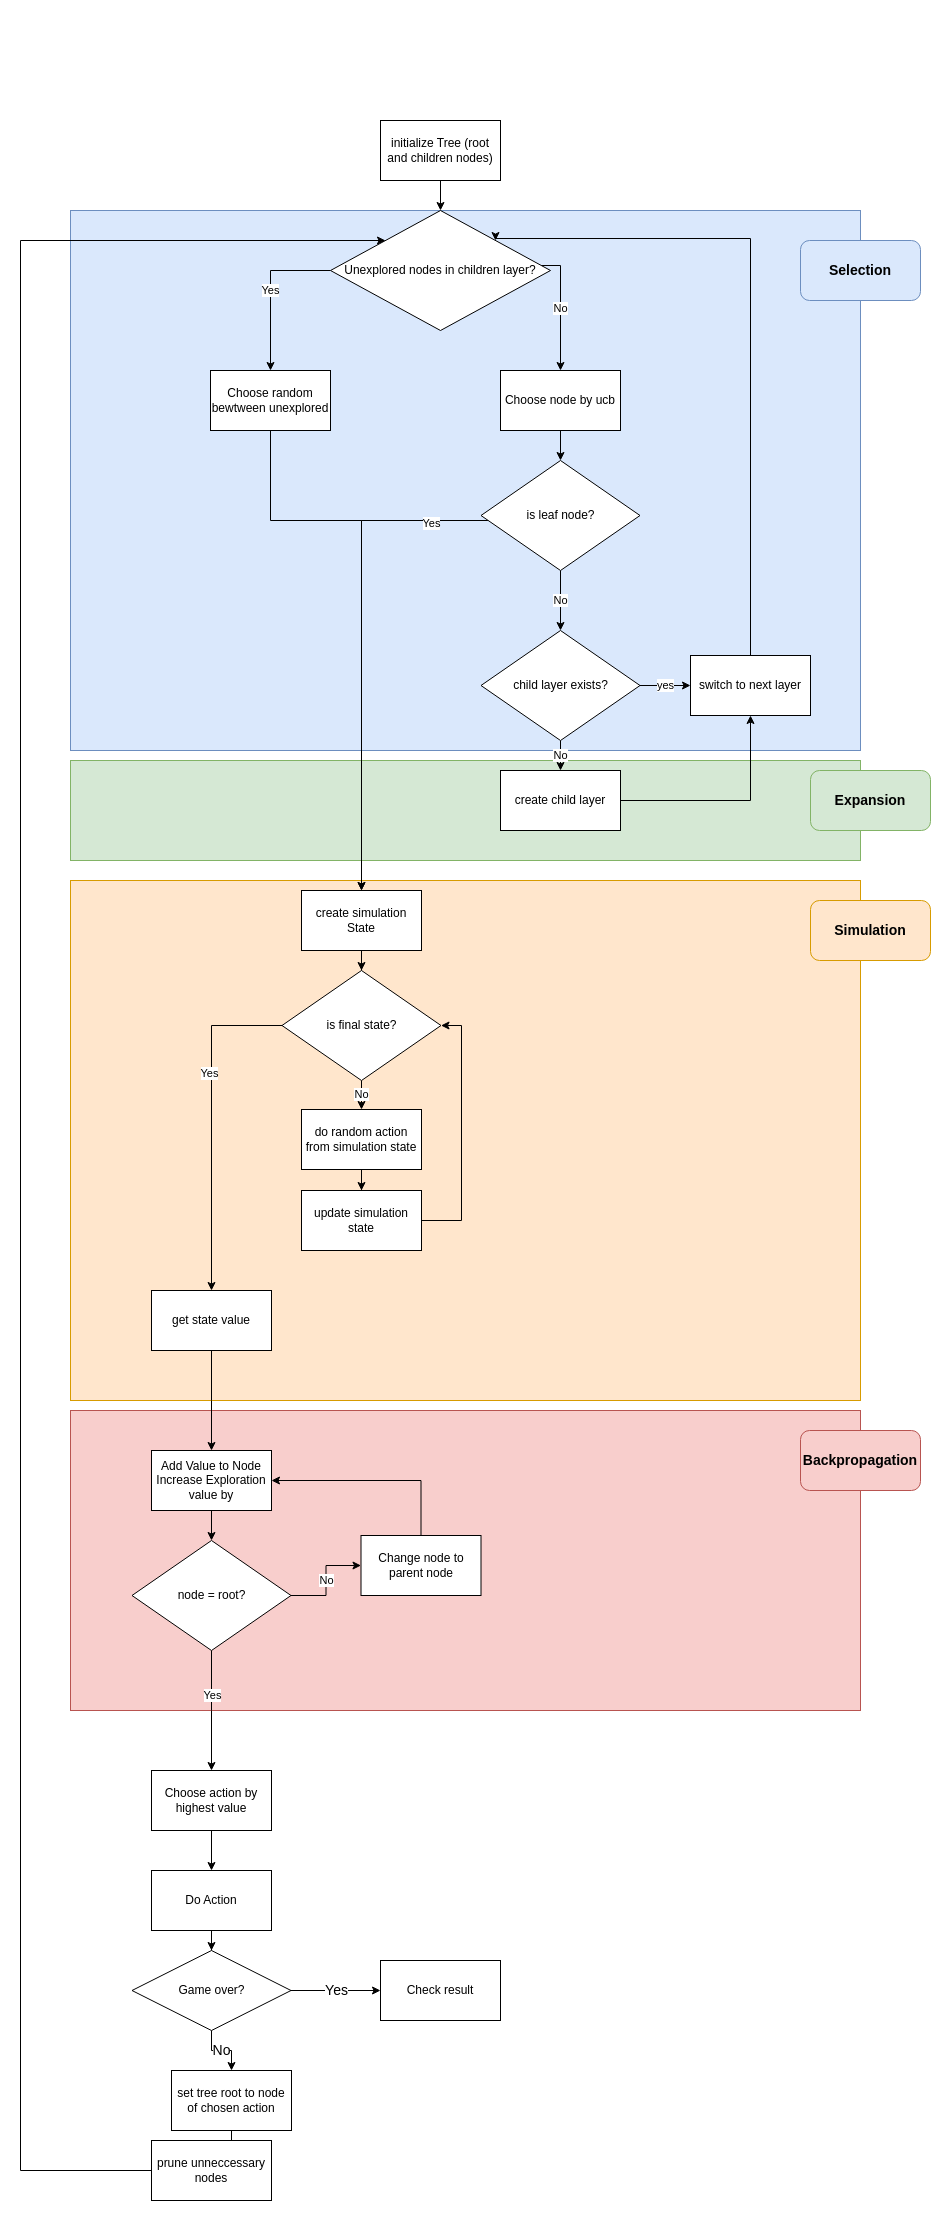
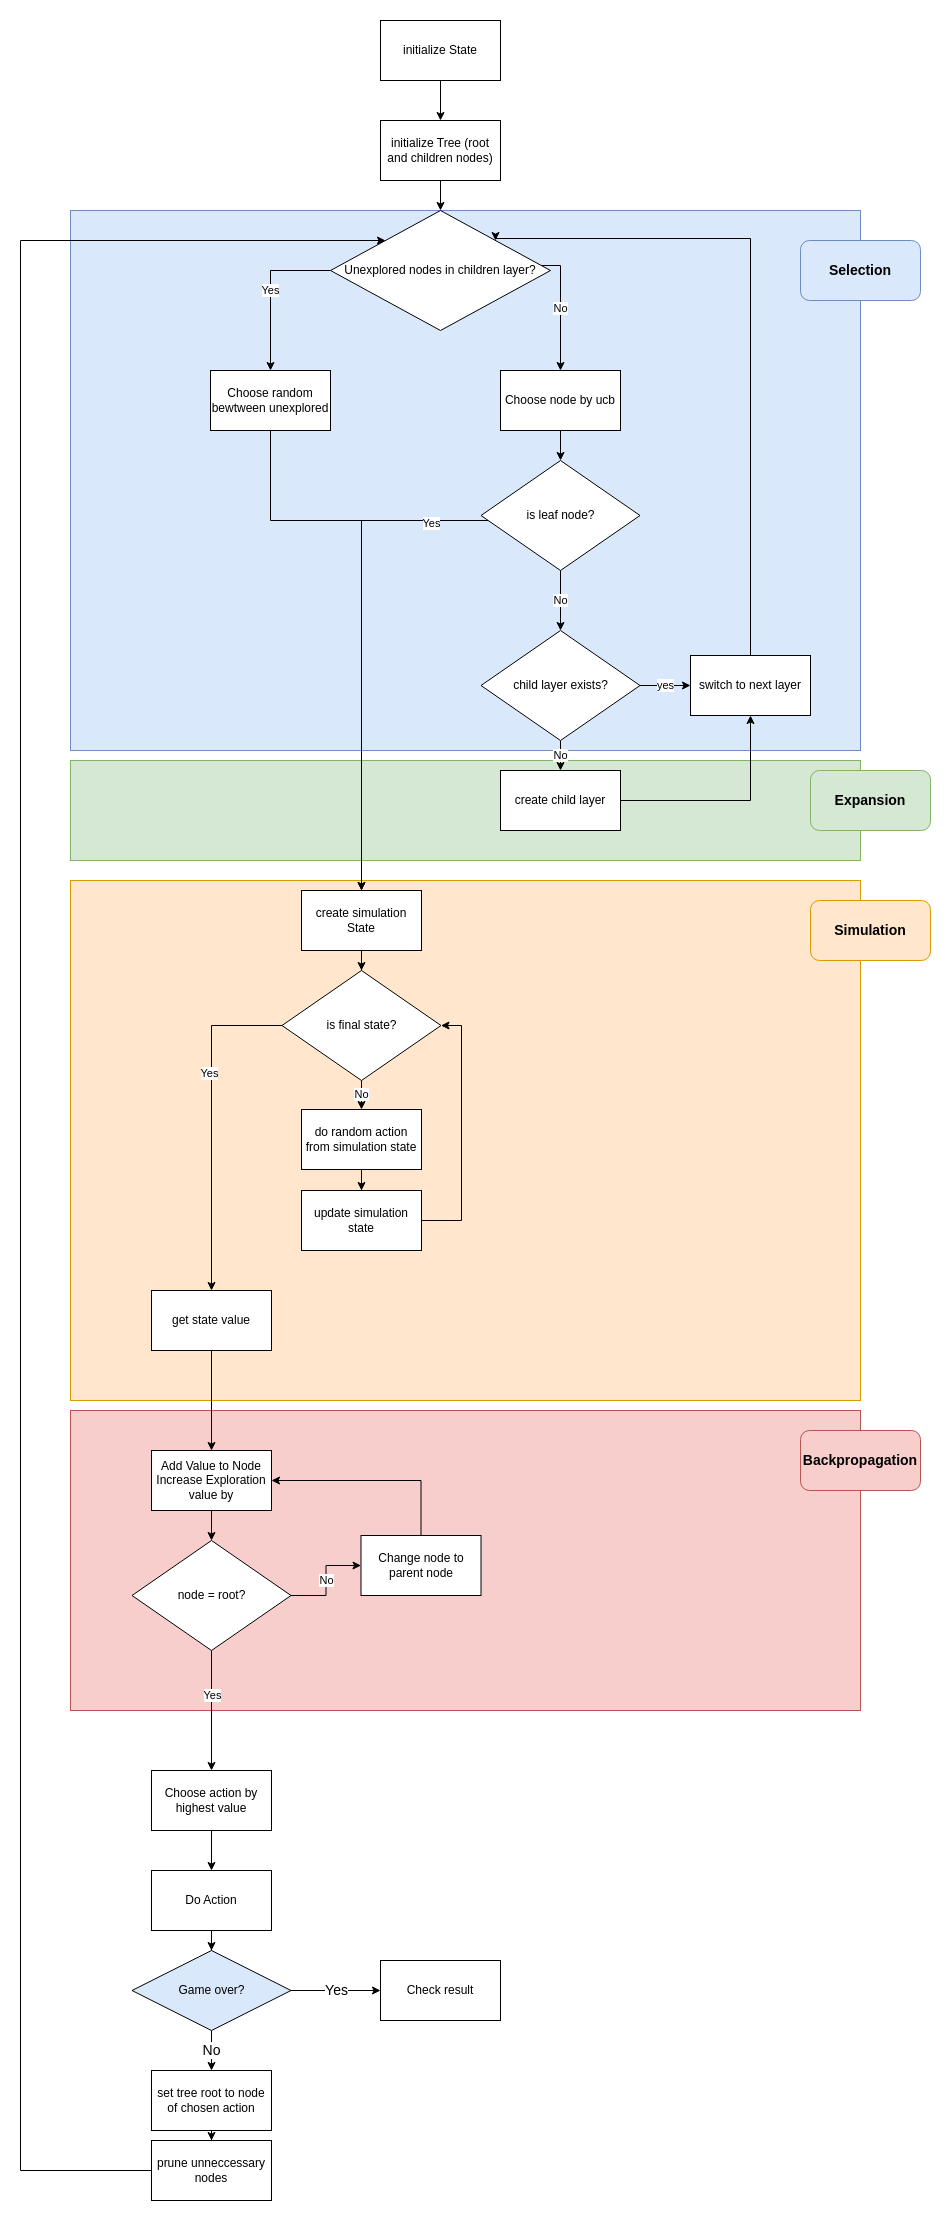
  <mxCell id="0" />
  <mxCell id="1" parent="0" />
  <mxCell id="2" value="" style="rounded=0;whiteSpace=wrap;html=1;fillColor=#f8cecc;strokeColor=#b85450;" vertex="1" parent="1"><mxGeometry x="70" y="1410" width="790" height="300" as="geometry" /></mxCell>
  <mxCell id="3" value="" style="rounded=0;whiteSpace=wrap;html=1;fillColor=#ffe6cc;strokeColor=#d79b00;" vertex="1" parent="1"><mxGeometry x="70" y="880" width="790" height="520" as="geometry" /></mxCell>
  <mxCell id="4" value="" style="rounded=0;whiteSpace=wrap;html=1;fillColor=#d5e8d4;strokeColor=#82b366;" vertex="1" parent="1"><mxGeometry x="70" y="760" width="790" height="100" as="geometry" /></mxCell>
  <mxCell id="5" value="" style="rounded=0;whiteSpace=wrap;html=1;fillColor=#dae8fc;strokeColor=#6c8ebf;" vertex="1" parent="1"><mxGeometry x="70" y="210" width="790" height="540" as="geometry" /></mxCell>
+ <mxCell id="6" style="edgeStyle=orthogonalEdgeStyle;rounded=0;orthogonalLoop=1;jettySize=auto;html=1;entryX=0.5;entryY=0;entryDx=0;entryDy=0;" edge="1" parent="1" source="7" target="9"><mxGeometry relative="1" as="geometry" /></mxCell>
+ <mxCell id="7" value="initialize State" style="rounded=0;whiteSpace=wrap;html=1;" vertex="1" parent="1"><mxGeometry x="380" y="20" width="120" height="60" as="geometry" /></mxCell>
  <mxCell id="8" style="edgeStyle=orthogonalEdgeStyle;rounded=0;orthogonalLoop=1;jettySize=auto;html=1;entryX=0.5;entryY=0;entryDx=0;entryDy=0;" edge="1" parent="1" source="9" target="12"><mxGeometry relative="1" as="geometry" /></mxCell>
  <mxCell id="9" value="initialize Tree (root and children nodes)" style="rounded=0;whiteSpace=wrap;html=1;" vertex="1" parent="1"><mxGeometry x="380" y="120" width="120" height="60" as="geometry" /></mxCell>
  <mxCell id="10" value="No" style="edgeStyle=orthogonalEdgeStyle;rounded=0;orthogonalLoop=1;jettySize=auto;html=1;" edge="1" parent="1" source="12" target="14"><mxGeometry relative="1" as="geometry"><Array as="points"><mxPoint x="560" y="265" /></Array></mxGeometry></mxCell>
  <mxCell id="11" value="Yes" style="edgeStyle=orthogonalEdgeStyle;rounded=0;orthogonalLoop=1;jettySize=auto;html=1;entryX=0.5;entryY=0;entryDx=0;entryDy=0;" edge="1" parent="1" source="12" target="27"><mxGeometry relative="1" as="geometry"><Array as="points"><mxPoint x="270" y="270" /></Array></mxGeometry></mxCell>
  <mxCell id="12" value="Unexplored nodes in children layer?" style="rhombus;whiteSpace=wrap;html=1;" vertex="1" parent="1"><mxGeometry x="330" y="210" width="220" height="120" as="geometry" /></mxCell>
  <mxCell id="13" style="edgeStyle=orthogonalEdgeStyle;rounded=0;orthogonalLoop=1;jettySize=auto;html=1;entryX=0.5;entryY=0;entryDx=0;entryDy=0;" edge="1" parent="1" source="14" target="18"><mxGeometry relative="1" as="geometry" /></mxCell>
  <mxCell id="14" value="Choose node by ucb" style="rounded=0;whiteSpace=wrap;html=1;" vertex="1" parent="1"><mxGeometry x="500" y="370" width="120" height="60" as="geometry" /></mxCell>
  <mxCell id="15" value="No" style="edgeStyle=orthogonalEdgeStyle;rounded=0;orthogonalLoop=1;jettySize=auto;html=1;" edge="1" parent="1" source="18"><mxGeometry relative="1" as="geometry"><mxPoint x="560" y="630" as="targetPoint" /></mxGeometry></mxCell>
  <mxCell id="16" style="edgeStyle=orthogonalEdgeStyle;rounded=0;orthogonalLoop=1;jettySize=auto;html=1;" edge="1" parent="1" source="18" target="29"><mxGeometry relative="1" as="geometry"><Array as="points"><mxPoint x="361" y="520" /></Array></mxGeometry></mxCell>
  <mxCell id="17" value="Yes" style="edgeLabel;html=1;align=center;verticalAlign=middle;resizable=0;points=[];" vertex="1" connectable="0" parent="16"><mxGeometry x="-0.766" y="2" relative="1" as="geometry"><mxPoint x="1" as="offset" /></mxGeometry></mxCell>
  <mxCell id="18" value="is leaf node?" style="rhombus;whiteSpace=wrap;html=1;" vertex="1" parent="1"><mxGeometry x="480.5" y="460" width="159" height="110" as="geometry" /></mxCell>
  <mxCell id="19" value="No" style="edgeStyle=orthogonalEdgeStyle;rounded=0;orthogonalLoop=1;jettySize=auto;html=1;entryX=0.5;entryY=0;entryDx=0;entryDy=0;" edge="1" parent="1" source="21" target="23"><mxGeometry relative="1" as="geometry" /></mxCell>
  <mxCell id="20" value="yes" style="edgeStyle=orthogonalEdgeStyle;rounded=0;orthogonalLoop=1;jettySize=auto;html=1;entryX=0;entryY=0.5;entryDx=0;entryDy=0;" edge="1" parent="1" source="21" target="25"><mxGeometry relative="1" as="geometry" /></mxCell>
  <mxCell id="21" value="child layer exists?" style="rhombus;whiteSpace=wrap;html=1;" vertex="1" parent="1"><mxGeometry x="480.5" y="630" width="159" height="110" as="geometry" /></mxCell>
  <mxCell id="22" style="edgeStyle=orthogonalEdgeStyle;rounded=0;orthogonalLoop=1;jettySize=auto;html=1;entryX=0.5;entryY=1;entryDx=0;entryDy=0;" edge="1" parent="1" source="23" target="25"><mxGeometry relative="1" as="geometry" /></mxCell>
  <mxCell id="23" value="create child layer" style="rounded=0;whiteSpace=wrap;html=1;" vertex="1" parent="1"><mxGeometry x="500" y="770" width="120" height="60" as="geometry" /></mxCell>
  <mxCell id="24" style="edgeStyle=orthogonalEdgeStyle;rounded=0;orthogonalLoop=1;jettySize=auto;html=1;entryX=1;entryY=0;entryDx=0;entryDy=0;" edge="1" parent="1" source="25" target="12"><mxGeometry relative="1" as="geometry"><Array as="points"><mxPoint x="750" y="238" /></Array></mxGeometry></mxCell>
  <mxCell id="25" value="switch to next layer" style="rounded=0;whiteSpace=wrap;html=1;" vertex="1" parent="1"><mxGeometry x="690" y="655" width="120" height="60" as="geometry" /></mxCell>
  <mxCell id="26" style="edgeStyle=orthogonalEdgeStyle;rounded=0;orthogonalLoop=1;jettySize=auto;html=1;entryX=0.5;entryY=0;entryDx=0;entryDy=0;" edge="1" parent="1" source="27" target="29"><mxGeometry relative="1" as="geometry"><Array as="points"><mxPoint x="270" y="520" /><mxPoint x="361" y="520" /></Array></mxGeometry></mxCell>
  <mxCell id="27" value="Choose random bewtween unexplored" style="rounded=0;whiteSpace=wrap;html=1;" vertex="1" parent="1"><mxGeometry x="210" y="370" width="120" height="60" as="geometry" /></mxCell>
  <mxCell id="28" style="edgeStyle=orthogonalEdgeStyle;rounded=0;orthogonalLoop=1;jettySize=auto;html=1;entryX=0.5;entryY=0;entryDx=0;entryDy=0;" edge="1" parent="1" source="29" target="33"><mxGeometry relative="1" as="geometry" /></mxCell>
  <mxCell id="29" value="create simulation State&lt;span style=&quot;color: rgba(0 , 0 , 0 , 0) ; font-family: monospace ; font-size: 0px&quot;&gt;%3CmxGraphModel%3E%3Croot%3E%3CmxCell%20id%3D%220%22%2F%3E%3CmxCell%20id%3D%221%22%20parent%3D%220%22%2F%3E%3CmxCell%20id%3D%222%22%20value%3D%22Choose%20random%20bewtween%20unexplored%22%20style%3D%22rounded%3D0%3BwhiteSpace%3Dwrap%3Bhtml%3D1%3B%22%20vertex%3D%221%22%20parent%3D%221%22%3E%3CmxGeometry%20x%3D%22990%22%20y%3D%22370%22%20width%3D%22120%22%20height%3D%2260%22%20as%3D%22geometry%22%2F%3E%3C%2FmxCell%3E%3C%2Froot%3E%3C%2FmxGraphModel%3E&lt;/span&gt;" style="rounded=0;whiteSpace=wrap;html=1;" vertex="1" parent="1"><mxGeometry x="301" y="890" width="120" height="60" as="geometry" /></mxCell>
  <mxCell id="30" value="No" style="edgeStyle=orthogonalEdgeStyle;rounded=0;orthogonalLoop=1;jettySize=auto;html=1;entryX=0.5;entryY=0;entryDx=0;entryDy=0;" edge="1" parent="1" source="33" target="35"><mxGeometry relative="1" as="geometry" /></mxCell>
  <mxCell id="31" style="edgeStyle=orthogonalEdgeStyle;rounded=0;orthogonalLoop=1;jettySize=auto;html=1;entryX=0.5;entryY=0;entryDx=0;entryDy=0;" edge="1" parent="1" source="33" target="39"><mxGeometry relative="1" as="geometry" /></mxCell>
  <mxCell id="32" value="Yes" style="edgeLabel;html=1;align=center;verticalAlign=middle;resizable=0;points=[];" vertex="1" connectable="0" parent="31"><mxGeometry x="-0.3" y="-3" relative="1" as="geometry"><mxPoint y="1" as="offset" /></mxGeometry></mxCell>
  <mxCell id="33" value="is final state?" style="rhombus;whiteSpace=wrap;html=1;" vertex="1" parent="1"><mxGeometry x="281.5" y="970" width="159" height="110" as="geometry" /></mxCell>
  <mxCell id="34" style="edgeStyle=orthogonalEdgeStyle;rounded=0;orthogonalLoop=1;jettySize=auto;html=1;entryX=0.5;entryY=0;entryDx=0;entryDy=0;" edge="1" parent="1" source="35" target="37"><mxGeometry relative="1" as="geometry" /></mxCell>
  <mxCell id="35" value="do random action from simulation state" style="rounded=0;whiteSpace=wrap;html=1;" vertex="1" parent="1"><mxGeometry x="301" y="1109" width="120" height="60" as="geometry" /></mxCell>
  <mxCell id="36" style="edgeStyle=orthogonalEdgeStyle;rounded=0;orthogonalLoop=1;jettySize=auto;html=1;entryX=1;entryY=0.5;entryDx=0;entryDy=0;" edge="1" parent="1" source="37" target="33"><mxGeometry relative="1" as="geometry"><Array as="points"><mxPoint x="461" y="1220" /><mxPoint x="461" y="1025" /></Array></mxGeometry></mxCell>
  <mxCell id="37" value="update simulation state" style="rounded=0;whiteSpace=wrap;html=1;" vertex="1" parent="1"><mxGeometry x="301" y="1190" width="120" height="60" as="geometry" /></mxCell>
  <mxCell id="38" style="edgeStyle=orthogonalEdgeStyle;rounded=0;orthogonalLoop=1;jettySize=auto;html=1;" edge="1" parent="1" source="39"><mxGeometry relative="1" as="geometry"><mxPoint x="211" y="1450" as="targetPoint" /></mxGeometry></mxCell>
  <mxCell id="39" value="get state value" style="rounded=0;whiteSpace=wrap;html=1;" vertex="1" parent="1"><mxGeometry x="151" y="1290" width="120" height="60" as="geometry" /></mxCell>
  <mxCell id="40" style="edgeStyle=orthogonalEdgeStyle;rounded=0;orthogonalLoop=1;jettySize=auto;html=1;entryX=0.5;entryY=0;entryDx=0;entryDy=0;" edge="1" parent="1" source="41" target="45"><mxGeometry relative="1" as="geometry" /></mxCell>
  <mxCell id="41" value="Add Value to Node&lt;br&gt;Increase Exploration value by" style="rounded=0;whiteSpace=wrap;html=1;" vertex="1" parent="1"><mxGeometry x="151" y="1450" width="120" height="60" as="geometry" /></mxCell>
  <mxCell id="42" value="No" style="edgeStyle=orthogonalEdgeStyle;rounded=0;orthogonalLoop=1;jettySize=auto;html=1;" edge="1" parent="1" source="45" target="47"><mxGeometry relative="1" as="geometry" /></mxCell>
  <mxCell id="43" style="edgeStyle=orthogonalEdgeStyle;rounded=0;orthogonalLoop=1;jettySize=auto;html=1;" edge="1" parent="1" source="45"><mxGeometry relative="1" as="geometry"><mxPoint x="211" y="1770" as="targetPoint" /></mxGeometry></mxCell>
  <mxCell id="44" value="Yes" style="edgeLabel;html=1;align=center;verticalAlign=middle;resizable=0;points=[];" vertex="1" connectable="0" parent="43"><mxGeometry x="-0.267" relative="1" as="geometry"><mxPoint as="offset" /></mxGeometry></mxCell>
  <mxCell id="45" value="node = root?" style="rhombus;whiteSpace=wrap;html=1;" vertex="1" parent="1"><mxGeometry x="131.5" y="1540" width="159" height="110" as="geometry" /></mxCell>
  <mxCell id="46" style="edgeStyle=orthogonalEdgeStyle;rounded=0;orthogonalLoop=1;jettySize=auto;html=1;entryX=1;entryY=0.5;entryDx=0;entryDy=0;" edge="1" parent="1" source="47" target="41"><mxGeometry relative="1" as="geometry"><Array as="points"><mxPoint x="421" y="1480" /></Array></mxGeometry></mxCell>
  <mxCell id="47" value="Change node to parent node" style="rounded=0;whiteSpace=wrap;html=1;" vertex="1" parent="1"><mxGeometry x="360.5" y="1535" width="120" height="60" as="geometry" /></mxCell>
  <mxCell id="48" style="edgeStyle=orthogonalEdgeStyle;rounded=0;orthogonalLoop=1;jettySize=auto;html=1;entryX=0.5;entryY=0;entryDx=0;entryDy=0;" edge="1" parent="1" source="49" target="51"><mxGeometry relative="1" as="geometry" /></mxCell>
  <mxCell id="49" value="Choose action by highest value" style="rounded=0;whiteSpace=wrap;html=1;" vertex="1" parent="1"><mxGeometry x="151" y="1770" width="120" height="60" as="geometry" /></mxCell>
  <mxCell id="50" style="edgeStyle=orthogonalEdgeStyle;rounded=0;orthogonalLoop=1;jettySize=auto;html=1;fontSize=14;" edge="1" parent="1" source="51" target="62"><mxGeometry relative="1" as="geometry" /></mxCell>
  <mxCell id="51" value="Do Action" style="rounded=0;whiteSpace=wrap;html=1;" vertex="1" parent="1"><mxGeometry x="151" y="1870" width="120" height="60" as="geometry" /></mxCell>
  <mxCell id="52" style="edgeStyle=orthogonalEdgeStyle;rounded=0;orthogonalLoop=1;jettySize=auto;html=1;entryX=0.5;entryY=0;entryDx=0;entryDy=0;" edge="1" parent="1" source="53" target="55"><mxGeometry relative="1" as="geometry" /></mxCell>
- <mxCell id="53" value="set tree root to node of chosen action" style="rounded=0;whiteSpace=wrap;html=1;" vertex="1" parent="1"><mxGeometry x="171" y="2070" width="120" height="60" as="geometry" /></mxCell>
+ <mxCell id="53" value="set tree root to node of chosen action" style="rounded=0;whiteSpace=wrap;html=1;" vertex="1" parent="1"><mxGeometry x="151" y="2070" width="120" height="60" as="geometry" /></mxCell>
  <mxCell id="54" style="edgeStyle=orthogonalEdgeStyle;rounded=0;orthogonalLoop=1;jettySize=auto;html=1;entryX=0;entryY=0;entryDx=0;entryDy=0;" edge="1" parent="1" source="55" target="12"><mxGeometry relative="1" as="geometry"><Array as="points"><mxPoint x="20" y="2170" /><mxPoint x="20" y="240" /></Array></mxGeometry></mxCell>
  <mxCell id="55" value="prune unneccessary nodes" style="rounded=0;whiteSpace=wrap;html=1;" vertex="1" parent="1"><mxGeometry x="151" y="2140" width="120" height="60" as="geometry" /></mxCell>
  <mxCell id="56" value="&lt;b&gt;&lt;font style=&quot;font-size: 14px&quot;&gt;Selection&lt;/font&gt;&lt;/b&gt;" style="rounded=1;whiteSpace=wrap;html=1;fillColor=#dae8fc;strokeColor=#6c8ebf;" vertex="1" parent="1"><mxGeometry x="800" y="240" width="120" height="60" as="geometry" /></mxCell>
  <mxCell id="57" value="&lt;b&gt;&lt;font style=&quot;font-size: 14px&quot;&gt;Expansion&lt;/font&gt;&lt;/b&gt;" style="rounded=1;whiteSpace=wrap;html=1;fillColor=#d5e8d4;strokeColor=#82b366;" vertex="1" parent="1"><mxGeometry x="810" y="770" width="120" height="60" as="geometry" /></mxCell>
  <mxCell id="58" value="&lt;b&gt;&lt;font style=&quot;font-size: 14px&quot;&gt;Simulation&lt;/font&gt;&lt;/b&gt;" style="rounded=1;whiteSpace=wrap;html=1;fillColor=#ffe6cc;strokeColor=#d79b00;" vertex="1" parent="1"><mxGeometry x="810" y="900" width="120" height="60" as="geometry" /></mxCell>
  <mxCell id="59" value="&lt;b&gt;&lt;font style=&quot;font-size: 14px&quot;&gt;Backpropagation&lt;/font&gt;&lt;/b&gt;" style="rounded=1;whiteSpace=wrap;html=1;fillColor=#f8cecc;strokeColor=#b85450;" vertex="1" parent="1"><mxGeometry x="800" y="1430" width="120" height="60" as="geometry" /></mxCell>
  <mxCell id="60" value="No" style="edgeStyle=orthogonalEdgeStyle;rounded=0;orthogonalLoop=1;jettySize=auto;html=1;entryX=0.5;entryY=0;entryDx=0;entryDy=0;fontSize=14;" edge="1" parent="1" source="62" target="53"><mxGeometry relative="1" as="geometry" /></mxCell>
  <mxCell id="61" value="Yes" style="edgeStyle=orthogonalEdgeStyle;rounded=0;orthogonalLoop=1;jettySize=auto;html=1;fontSize=14;" edge="1" parent="1" source="62" target="63"><mxGeometry relative="1" as="geometry" /></mxCell>
- <mxCell id="62" value="Game over?" style="rhombus;whiteSpace=wrap;html=1;" vertex="1" parent="1"><mxGeometry x="131.5" y="1950" width="159" height="80" as="geometry" /></mxCell>
+ <mxCell id="62" value="Game over?" style="rhombus;whiteSpace=wrap;html=1;fillColor=#dae8fc;" vertex="1" parent="1"><mxGeometry x="131.5" y="1950" width="159" height="80" as="geometry" /></mxCell>
  <mxCell id="63" value="Check result" style="rounded=0;whiteSpace=wrap;html=1;" vertex="1" parent="1"><mxGeometry x="380" y="1960" width="120" height="60" as="geometry" /></mxCell>
